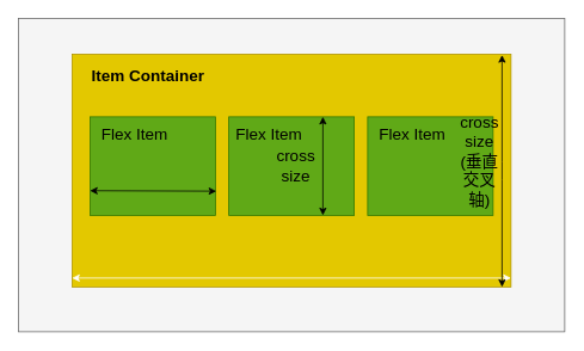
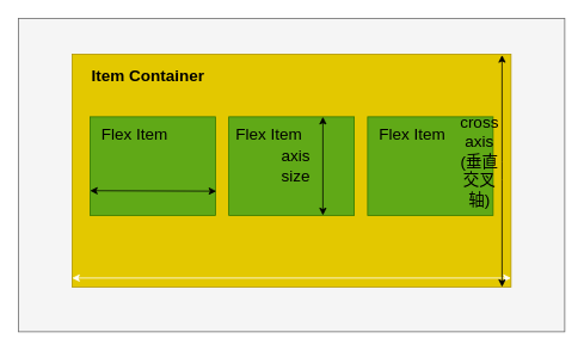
  <mxCell id="0" />
  <mxCell id="1" parent="0" />
  <mxCell id="2" value="" style="shape=flexArrow;endArrow=classic;startArrow=classic;html=1;" edge="1" parent="1"><mxGeometry width="100" height="100" relative="1" as="geometry"><mxPoint x="80" y="200" as="sourcePoint" /><mxPoint x="80" y="200" as="targetPoint" /></mxGeometry></mxCell>
  <mxCell id="3" value="" style="rounded=0;whiteSpace=wrap;html=1;fillColor=#f5f5f5;strokeColor=#666666;fontColor=#333333;" vertex="1" parent="1"><mxGeometry x="20" y="20" width="610" height="350" as="geometry" /></mxCell>
  <mxCell id="4" value="" style="rounded=0;whiteSpace=wrap;html=1;fillColor=#e3c800;strokeColor=#B09500;fontColor=#000000;" vertex="1" parent="1"><mxGeometry x="80" y="60" width="490" height="260" as="geometry" /></mxCell>
  <mxCell id="5" value="" style="rounded=0;whiteSpace=wrap;html=1;fillColor=#60a917;strokeColor=#2D7600;fontColor=#ffffff;" vertex="1" parent="1"><mxGeometry x="100" y="130" width="140" height="110" as="geometry" /></mxCell>
  <mxCell id="6" value="" style="rounded=0;whiteSpace=wrap;html=1;fillColor=#60a917;strokeColor=#2D7600;fontColor=#ffffff;" vertex="1" parent="1"><mxGeometry x="255" y="130" width="140" height="110" as="geometry" /></mxCell>
  <mxCell id="7" value="" style="rounded=0;whiteSpace=wrap;html=1;fillColor=#60a917;strokeColor=#2D7600;fontColor=#ffffff;" vertex="1" parent="1"><mxGeometry x="410" y="130" width="140" height="110" as="geometry" /></mxCell>
  <mxCell id="8" style="edgeStyle=orthogonalEdgeStyle;rounded=0;orthogonalLoop=1;jettySize=auto;html=1;exitX=0.5;exitY=1;exitDx=0;exitDy=0;" edge="1" parent="1" source="3" target="3"><mxGeometry relative="1" as="geometry" /></mxCell>
  <mxCell id="9" value="Item Container" style="text;html=1;strokeColor=none;fillColor=none;align=center;verticalAlign=middle;whiteSpace=wrap;rounded=0;strokeWidth=7;fontStyle=1;fontSize=18;" vertex="1" parent="1"><mxGeometry x="80" y="70" width="170" height="30" as="geometry" /></mxCell>
  <mxCell id="10" value="Flex Item" style="text;html=1;strokeColor=none;fillColor=none;align=center;verticalAlign=middle;whiteSpace=wrap;rounded=0;fontSize=18;" vertex="1" parent="1"><mxGeometry x="110" y="140" width="80" height="20" as="geometry" /></mxCell>
  <mxCell id="11" value="Flex Item" style="text;html=1;strokeColor=none;fillColor=none;align=center;verticalAlign=middle;whiteSpace=wrap;rounded=0;fontSize=18;" vertex="1" parent="1"><mxGeometry x="260" y="140" width="80" height="20" as="geometry" /></mxCell>
  <mxCell id="12" value="Flex Item" style="text;html=1;strokeColor=none;fillColor=none;align=center;verticalAlign=middle;whiteSpace=wrap;rounded=0;fontSize=18;" vertex="1" parent="1"><mxGeometry x="420" y="140" width="80" height="20" as="geometry" /></mxCell>
  <mxCell id="13" value="" style="endArrow=classic;html=1;fontSize=18;startArrow=classic;startFill=1;endFill=1;fillColor=#f5f5f5;strokeColor=#FFFFFF;" edge="1" parent="1"><mxGeometry width="50" height="50" relative="1" as="geometry"><mxPoint x="80" y="310" as="sourcePoint" /><mxPoint x="570" y="310" as="targetPoint" /></mxGeometry></mxCell>
  <mxCell id="14" value="" style="endArrow=classic;html=1;fontSize=18;startArrow=classic;startFill=1;endFill=1;fillColor=#a20025;strokeColor=#000000;" edge="1" parent="1"><mxGeometry width="50" height="50" relative="1" as="geometry"><mxPoint x="560" y="320" as="sourcePoint" /><mxPoint x="560" y="61" as="targetPoint" /><Array as="points"><mxPoint x="560" y="190" /></Array></mxGeometry></mxCell>
- <mxCell id="15" value="cross&lt;br&gt;size&lt;br&gt;(垂直交叉轴)" style="text;html=1;strokeColor=none;fillColor=none;align=center;verticalAlign=middle;whiteSpace=wrap;rounded=0;fontSize=18;fontColor=#000000;" vertex="1" parent="1"><mxGeometry x="520" y="40" width="30" height="280" as="geometry" /></mxCell>
+ <mxCell id="15" value="cross&lt;br&gt;axis&lt;br&gt;(垂直交叉轴)" style="text;html=1;strokeColor=none;fillColor=none;align=center;verticalAlign=middle;whiteSpace=wrap;rounded=0;fontSize=18;fontColor=#000000;" vertex="1" parent="1"><mxGeometry x="520" y="40" width="30" height="280" as="geometry" /></mxCell>
  <mxCell id="16" value="" style="endArrow=classic;startArrow=classic;html=1;fontSize=18;fontColor=#000000;strokeColor=#000000;exitX=0;exitY=0.75;exitDx=0;exitDy=0;" edge="1" parent="1" source="5"><mxGeometry width="50" height="50" relative="1" as="geometry"><mxPoint x="100" y="213" as="sourcePoint" /><mxPoint x="241" y="213" as="targetPoint" /></mxGeometry></mxCell>
  <mxCell id="17" value="" style="endArrow=classic;startArrow=classic;html=1;fontSize=18;fontColor=#000000;strokeColor=#000000;entryX=0.75;entryY=0;entryDx=0;entryDy=0;entryPerimeter=0;exitX=0.75;exitY=1;exitDx=0;exitDy=0;" edge="1" parent="1" source="6" target="6"><mxGeometry width="50" height="50" relative="1" as="geometry"><mxPoint x="340" y="250" as="sourcePoint" /><mxPoint x="390" y="200" as="targetPoint" /></mxGeometry></mxCell>
- <mxCell id="18" value="cross size" style="text;html=1;strokeColor=none;fillColor=none;align=center;verticalAlign=middle;whiteSpace=wrap;rounded=0;fontSize=18;fontColor=#000000;" vertex="1" parent="1"><mxGeometry x="310" y="130" width="40" height="110" as="geometry" /></mxCell>
+ <mxCell id="18" value="axis size" style="text;html=1;strokeColor=none;fillColor=none;align=center;verticalAlign=middle;whiteSpace=wrap;rounded=0;fontSize=18;fontColor=#000000;" vertex="1" parent="1"><mxGeometry x="310" y="130" width="40" height="110" as="geometry" /></mxCell>
